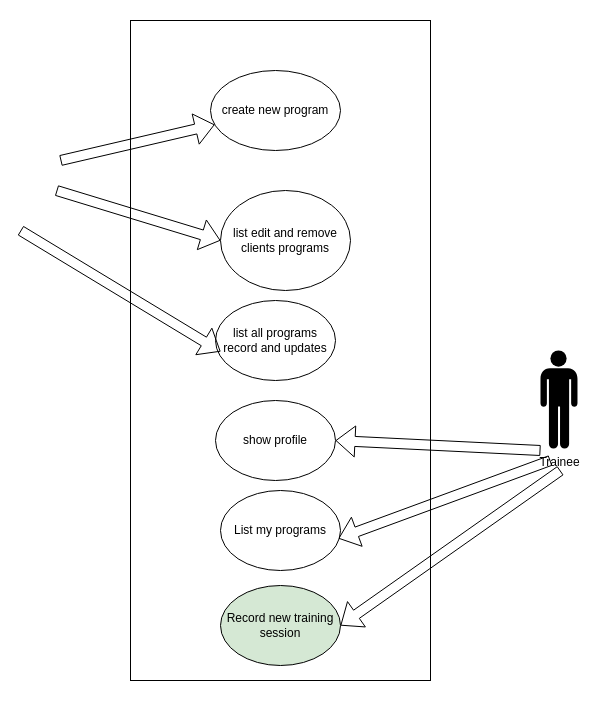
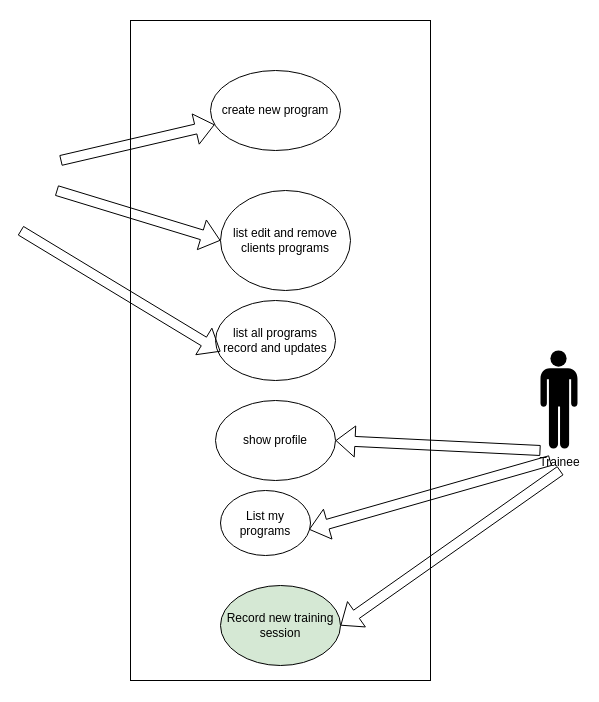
  <mxCell id="0" />
  <mxCell id="1" parent="0" />
  <mxCell id="2" value="" style="rounded=0;whiteSpace=wrap;html=1;" parent="1" vertex="1"><mxGeometry x="130" y="20" width="300" height="660" as="geometry" /></mxCell>
  <mxCell id="3" value="create new program" style="ellipse;whiteSpace=wrap;html=1;" parent="1" vertex="1"><mxGeometry x="210" y="70" width="130" height="80" as="geometry" /></mxCell>
  <mxCell id="4" value="list edit and remove clients programs" style="ellipse;whiteSpace=wrap;html=1;" parent="1" vertex="1"><mxGeometry x="220" y="190" width="130" height="100" as="geometry" /></mxCell>
  <mxCell id="5" value="list all programs record and updates" style="ellipse;whiteSpace=wrap;html=1;" parent="1" vertex="1"><mxGeometry x="215" y="300" width="120" height="80" as="geometry" /></mxCell>
  <mxCell id="6" value="" style="shape=flexArrow;endArrow=classic;html=1;rounded=0;" parent="1" target="3" edge="1"><mxGeometry width="50" height="50" relative="1" as="geometry"><mxPoint x="60" y="160" as="sourcePoint" /><mxPoint x="110" y="110" as="targetPoint" /></mxGeometry></mxCell>
  <mxCell id="7" value="" style="shape=flexArrow;endArrow=classic;html=1;rounded=0;entryX=0;entryY=0.5;entryDx=0;entryDy=0;" parent="1" target="4" edge="1"><mxGeometry width="50" height="50" relative="1" as="geometry"><mxPoint x="56" y="190" as="sourcePoint" /><mxPoint x="210" y="154" as="targetPoint" /></mxGeometry></mxCell>
  <mxCell id="8" value="" style="shape=flexArrow;endArrow=classic;html=1;rounded=0;entryX=0.042;entryY=0.638;entryDx=0;entryDy=0;entryPerimeter=0;" parent="1" target="5" edge="1"><mxGeometry width="50" height="50" relative="1" as="geometry"><mxPoint x="20" y="230" as="sourcePoint" /><mxPoint x="154" y="200" as="targetPoint" /></mxGeometry></mxCell>
  <mxCell id="9" value="Trainee" style="shape=mxgraph.signs.people.man_1;html=1;pointerEvents=1;fillColor=#000000;strokeColor=none;verticalLabelPosition=bottom;verticalAlign=top;align=center;" vertex="1" parent="1"><mxGeometry x="540" y="350" width="37" height="98" as="geometry" /></mxCell>
  <mxCell id="10" value="show profile" style="ellipse;whiteSpace=wrap;html=1;" vertex="1" parent="1"><mxGeometry x="215" y="400" width="120" height="80" as="geometry" /></mxCell>
- <mxCell id="11" value="List my programs" style="ellipse;whiteSpace=wrap;html=1;" vertex="1" parent="1"><mxGeometry x="220" y="490" width="120" height="80" as="geometry" /></mxCell>
+ <mxCell id="11" value="List my programs" style="ellipse;whiteSpace=wrap;html=1;" vertex="1" parent="1"><mxGeometry x="220" y="490" width="90" height="65" as="geometry" /></mxCell>
  <mxCell id="12" value="Record new training session" style="ellipse;whiteSpace=wrap;html=1;fillColor=#d5e8d4;" vertex="1" parent="1"><mxGeometry x="220" y="585" width="120" height="80" as="geometry" /></mxCell>
  <mxCell id="13" value="" style="shape=flexArrow;endArrow=classic;html=1;rounded=0;entryX=1;entryY=0.5;entryDx=0;entryDy=0;" edge="1" parent="1" target="10"><mxGeometry width="50" height="50" relative="1" as="geometry"><mxPoint x="540" y="450" as="sourcePoint" /><mxPoint x="740" y="571" as="targetPoint" /></mxGeometry></mxCell>
  <mxCell id="14" value="" style="shape=flexArrow;endArrow=classic;html=1;rounded=0;entryX=0.983;entryY=0.6;entryDx=0;entryDy=0;entryPerimeter=0;" edge="1" parent="1" target="11"><mxGeometry width="50" height="50" relative="1" as="geometry"><mxPoint x="550" y="460" as="sourcePoint" /><mxPoint x="345" y="450" as="targetPoint" /></mxGeometry></mxCell>
  <mxCell id="15" value="" style="shape=flexArrow;endArrow=classic;html=1;rounded=0;entryX=1;entryY=0.5;entryDx=0;entryDy=0;" edge="1" parent="1" target="12"><mxGeometry width="50" height="50" relative="1" as="geometry"><mxPoint x="560" y="470" as="sourcePoint" /><mxPoint x="348" y="548" as="targetPoint" /></mxGeometry></mxCell>
